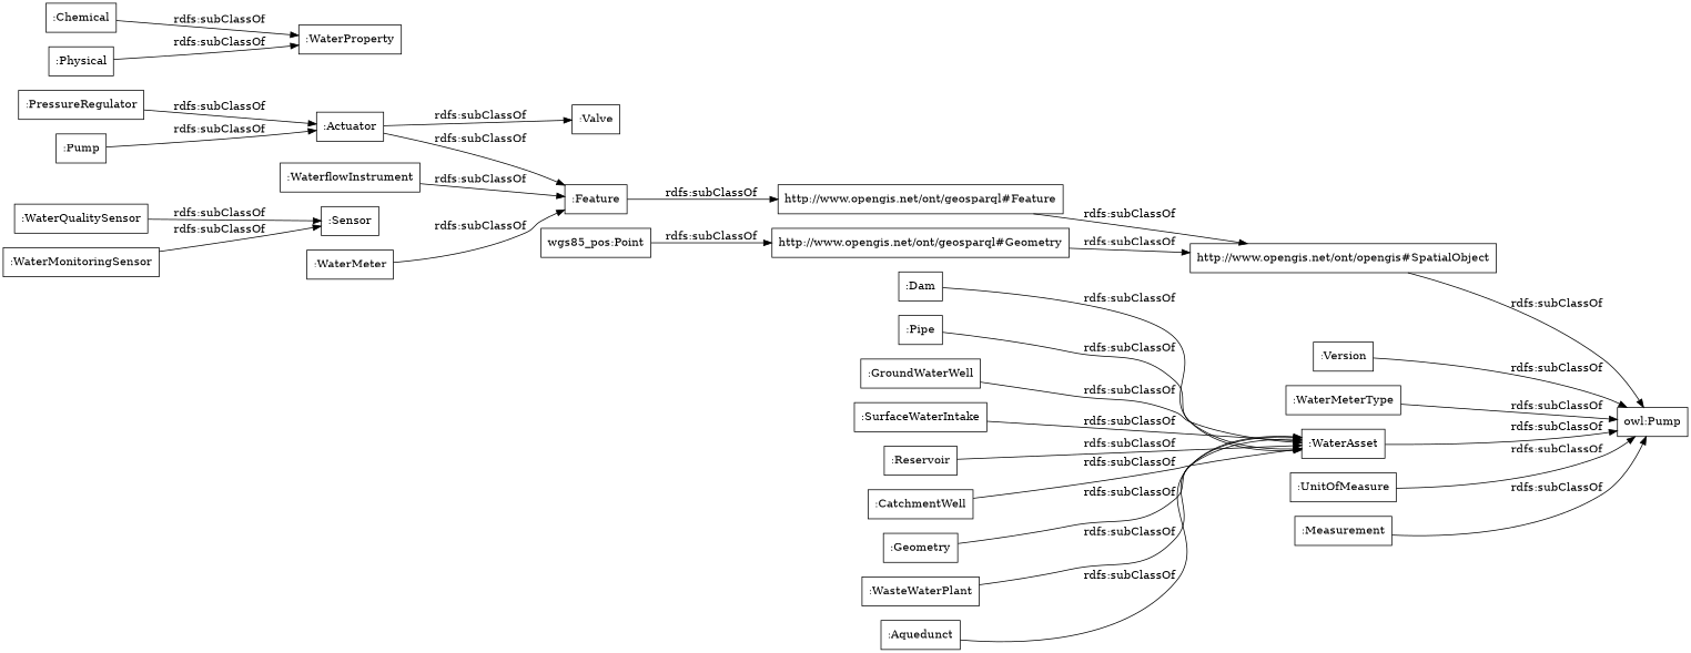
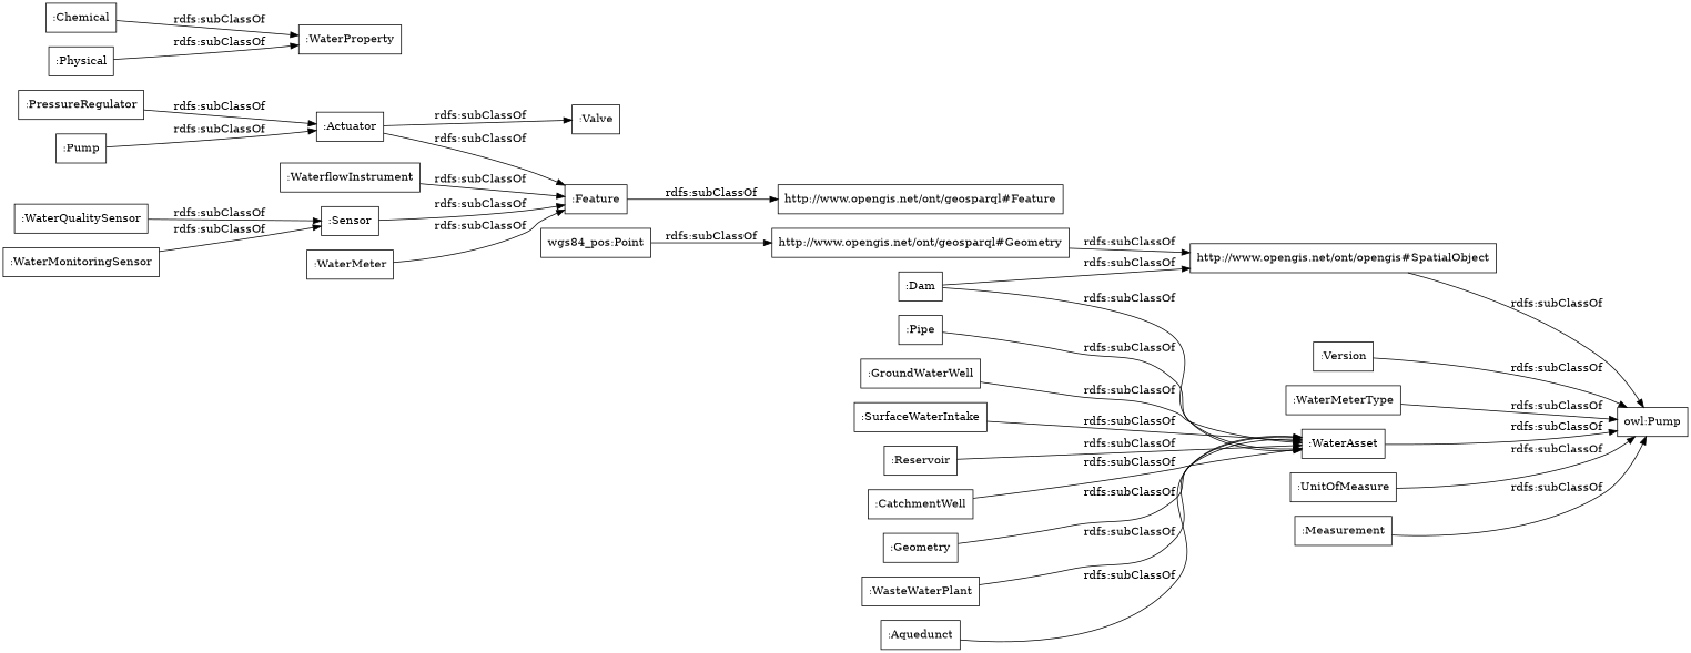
  digraph {
    rankdir=LR
    node [color=black shape=rectangle]
    ":PressureRegulator"
    ":Actuator"
    n3 [label=":Feature"]
    ":Valve"
    n5 [label="owl:Pump"]
    ":Version"
    n7 [label="http://www.opengis.net/ont/opengis#SpatialObject"]
    "http://www.opengis.net/ont/geosparql#Feature"
    ":WaterMeterType"
    ":GroundWaterWell"
    ":WaterAsset"
    ":Dam"
    ":Reservoir"
    ":CatchmentWell"
    ":Sensor"
    ":WaterMeter"
    ":Pump"
    n18 [label=":Geometry"]
    ":WaterMonitoringSensor"
    ":WasteWaterPlant"
    ":Aquedunct"
    "http://www.opengis.net/ont/geosparql#Geometry"
    ":WaterflowInstrument"
    ":Pipe"
    ":UnitOfMeasure"
    ":SurfaceWaterIntake"
-   "wgs84_pos:Point" [label="wgs85_pos:Point"]
+   "wgs84_pos:Point"
    ":Measurement"
    ":Chemical"
    ":WaterProperty"
    ":WaterQualitySensor"
    ":Physical"
    ":PressureRegulator" -> ":Actuator" [label="rdfs:subClassOf"]
    ":Actuator" -> n3 [label="rdfs:subClassOf"]
    ":Actuator" -> ":Valve" [label="rdfs:subClassOf"]
    n3 -> "http://www.opengis.net/ont/geosparql#Feature" [label="rdfs:subClassOf"]
    ":Version" -> n5 [label="rdfs:subClassOf"]
    n7 -> n5 [label="rdfs:subClassOf"]
-   "http://www.opengis.net/ont/geosparql#Feature" -> n7 [label="rdfs:subClassOf"]
+   ":Dam" -> n7 [label="rdfs:subClassOf"]
    ":WaterMeterType" -> n5 [label="rdfs:subClassOf"]
    ":GroundWaterWell" -> ":WaterAsset" [label="rdfs:subClassOf"]
    ":WaterAsset" -> n5 [label="rdfs:subClassOf"]
    ":Dam" -> ":WaterAsset" [label="rdfs:subClassOf"]
    ":Reservoir" -> ":WaterAsset" [label="rdfs:subClassOf"]
    ":CatchmentWell" -> ":WaterAsset" [label="rdfs:subClassOf"]
+   ":Sensor" -> n3 [label="rdfs:subClassOf"]
    ":WaterMeter" -> n3 [label="rdfs:subClassOf"]
    ":Pump" -> ":Actuator" [label="rdfs:subClassOf"]
    n18 -> ":WaterAsset" [label="rdfs:subClassOf"]
    ":WaterMonitoringSensor" -> ":Sensor" [label="rdfs:subClassOf"]
    ":WasteWaterPlant" -> ":WaterAsset" [label="rdfs:subClassOf"]
    ":Aquedunct" -> ":WaterAsset" [label="rdfs:subClassOf"]
    "http://www.opengis.net/ont/geosparql#Geometry" -> n7 [label="rdfs:subClassOf"]
    ":WaterflowInstrument" -> n3 [label="rdfs:subClassOf"]
    ":Pipe" -> ":WaterAsset" [label="rdfs:subClassOf"]
    ":UnitOfMeasure" -> n5 [label="rdfs:subClassOf"]
    ":SurfaceWaterIntake" -> ":WaterAsset" [label="rdfs:subClassOf"]
    "wgs84_pos:Point" -> "http://www.opengis.net/ont/geosparql#Geometry" [label="rdfs:subClassOf"]
    ":Measurement" -> n5 [label="rdfs:subClassOf"]
    ":Chemical" -> ":WaterProperty" [label="rdfs:subClassOf"]
    ":WaterQualitySensor" -> ":Sensor" [label="rdfs:subClassOf"]
    ":Physical" -> ":WaterProperty" [label="rdfs:subClassOf"]
  }
